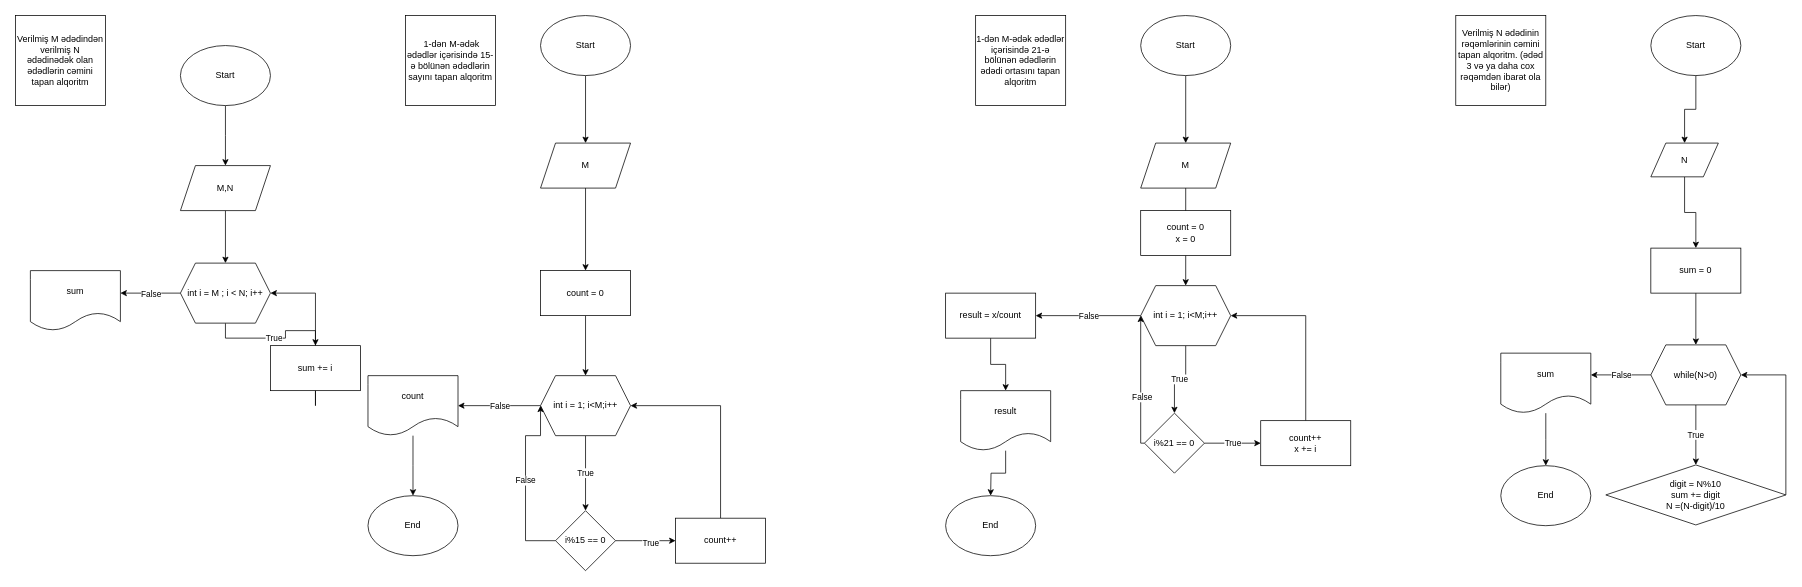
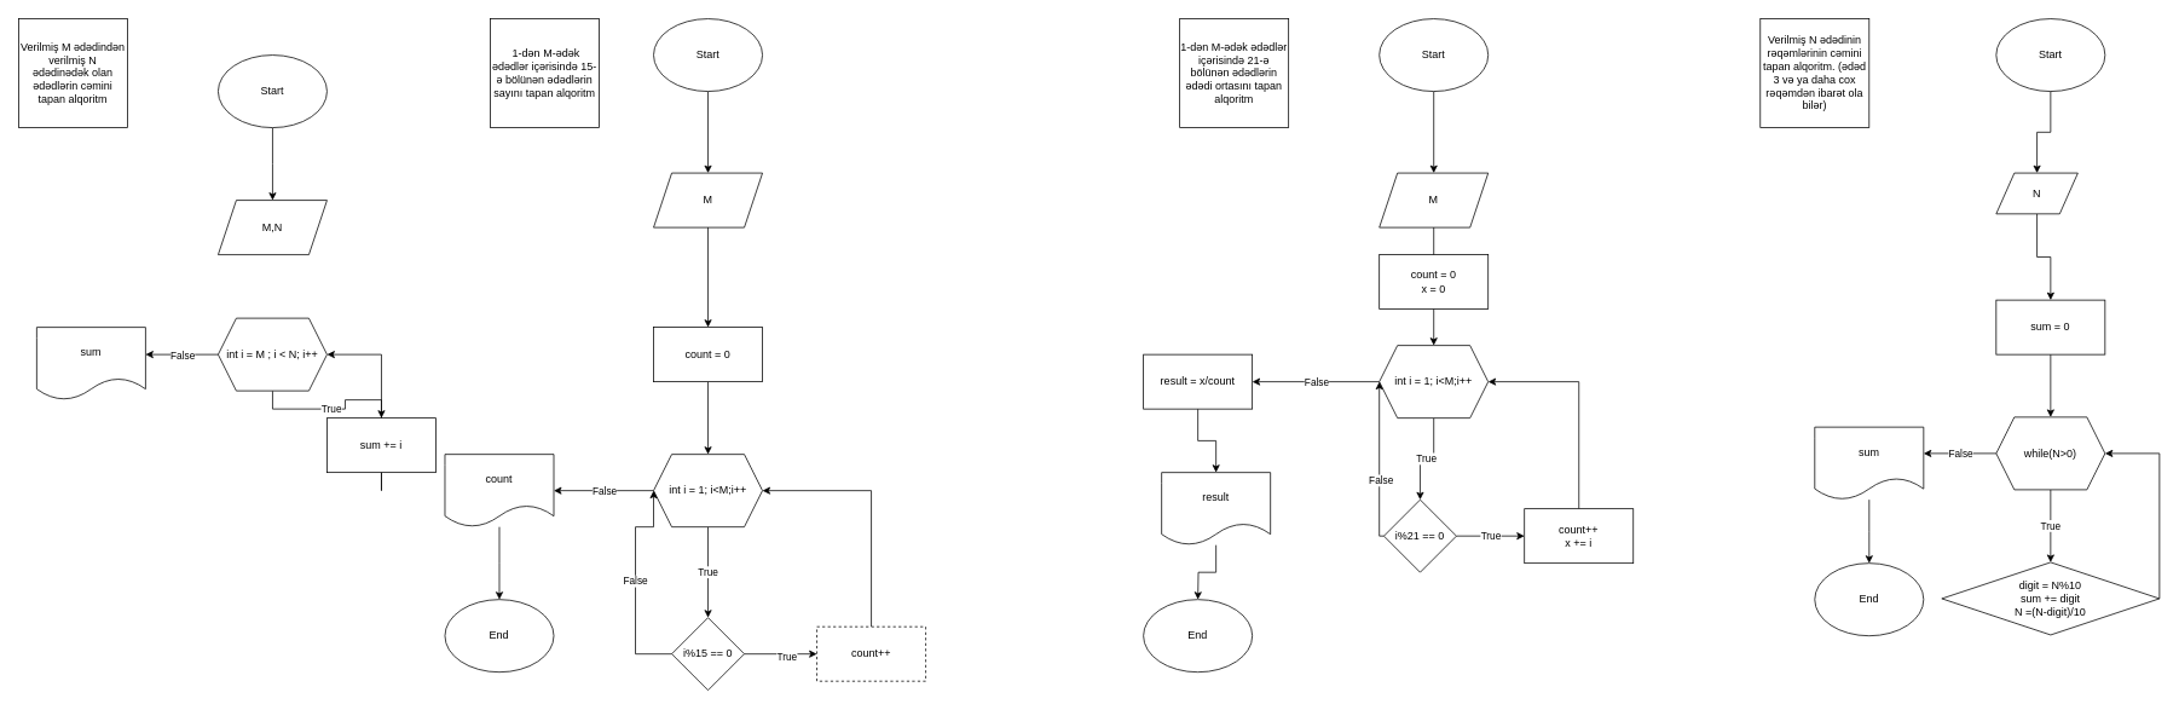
  <mxCell id="0" />
  <mxCell id="1" parent="0" />
  <mxCell id="2" value="Verilmiş M ədədindən verilmiş N ədədinədək olan ədədlərin cəmini tapan alqoritm" style="whiteSpace=wrap;html=1;aspect=fixed;" vertex="1" parent="1"><mxGeometry width="120" height="120" as="geometry" x="20" y="20" /></mxCell>
  <mxCell id="3" value="" style="edgeStyle=orthogonalEdgeStyle;rounded=0;orthogonalLoop=1;jettySize=auto;html=1;" edge="1" parent="1" source="4"><mxGeometry relative="1" as="geometry"><mxPoint x="300" y="220" as="targetPoint" /></mxGeometry></mxCell>
  <mxCell id="4" value="Start" style="ellipse;whiteSpace=wrap;html=1;" vertex="1" parent="1"><mxGeometry x="240" y="60" width="120" height="80" as="geometry" /></mxCell>
- <mxCell id="5" value="" style="edgeStyle=orthogonalEdgeStyle;rounded=0;orthogonalLoop=1;jettySize=auto;html=1;" edge="1" parent="1" source="6" target="9"><mxGeometry relative="1" as="geometry" /></mxCell>
  <mxCell id="6" value="M,N" style="shape=parallelogram;perimeter=parallelogramPerimeter;whiteSpace=wrap;html=1;fixedSize=1;" vertex="1" parent="1"><mxGeometry x="240" y="220" width="120" height="60" as="geometry" /></mxCell>
  <mxCell id="7" value="True" style="edgeStyle=orthogonalEdgeStyle;rounded=0;orthogonalLoop=1;jettySize=auto;html=1;" edge="1" parent="1" source="9" target="11"><mxGeometry relative="1" as="geometry" /></mxCell>
  <mxCell id="8" value="False" style="edgeStyle=orthogonalEdgeStyle;rounded=0;orthogonalLoop=1;jettySize=auto;html=1;" edge="1" parent="1" source="9"><mxGeometry relative="1" as="geometry"><mxPoint x="160" y="390" as="targetPoint" /></mxGeometry></mxCell>
  <mxCell id="9" value="int i = M ; i &amp;lt; N; i++" style="shape=hexagon;perimeter=hexagonPerimeter2;whiteSpace=wrap;html=1;fixedSize=1;" vertex="1" parent="1"><mxGeometry x="240" y="350" width="120" height="80" as="geometry" /></mxCell>
  <mxCell id="10" style="edgeStyle=orthogonalEdgeStyle;rounded=0;orthogonalLoop=1;jettySize=auto;html=1;entryX=1;entryY=0.5;entryDx=0;entryDy=0;" edge="1" parent="1" source="11" target="9"><mxGeometry relative="1" as="geometry"><Array as="points"><mxPoint x="420" y="540" /><mxPoint x="420" y="390" /></Array></mxGeometry></mxCell>
  <mxCell id="11" value="sum += i" style="whiteSpace=wrap;html=1;" vertex="1" parent="1"><mxGeometry x="360" y="460" width="120" height="60" as="geometry" /></mxCell>
  <mxCell id="12" value="sum" style="shape=document;whiteSpace=wrap;html=1;boundedLbl=1;" vertex="1" parent="1"><mxGeometry x="40" y="360" width="120" height="80" as="geometry" /></mxCell>
  <mxCell id="13" value="&amp;nbsp;1-dən M-ədək ədədlər içərisində 15-ə bölünən ədədlərin sayını tapan alqoritm" style="whiteSpace=wrap;html=1;aspect=fixed;" vertex="1" parent="1"><mxGeometry x="540" width="120" height="120" as="geometry" y="20" /></mxCell>
  <mxCell id="14" value="" style="edgeStyle=orthogonalEdgeStyle;rounded=0;orthogonalLoop=1;jettySize=auto;html=1;" edge="1" parent="1" source="15" target="17"><mxGeometry relative="1" as="geometry" /></mxCell>
  <mxCell id="15" value="Start" style="ellipse;whiteSpace=wrap;html=1;" vertex="1" parent="1"><mxGeometry x="720" width="120" height="80" as="geometry" y="20" /></mxCell>
  <mxCell id="16" value="" style="edgeStyle=orthogonalEdgeStyle;rounded=0;orthogonalLoop=1;jettySize=auto;html=1;" edge="1" parent="1" source="22" target="20"><mxGeometry relative="1" as="geometry" /></mxCell>
  <mxCell id="17" value="M" style="shape=parallelogram;perimeter=parallelogramPerimeter;whiteSpace=wrap;html=1;fixedSize=1;" vertex="1" parent="1"><mxGeometry x="720" y="190" width="120" height="60" as="geometry" /></mxCell>
  <mxCell id="18" value="True" style="edgeStyle=orthogonalEdgeStyle;rounded=0;orthogonalLoop=1;jettySize=auto;html=1;" edge="1" parent="1" source="20"><mxGeometry relative="1" as="geometry"><mxPoint x="780" y="680" as="targetPoint" /></mxGeometry></mxCell>
  <mxCell id="19" value="False" style="edgeStyle=orthogonalEdgeStyle;rounded=0;orthogonalLoop=1;jettySize=auto;html=1;" edge="1" parent="1" source="20"><mxGeometry relative="1" as="geometry"><mxPoint x="610" y="540" as="targetPoint" /></mxGeometry></mxCell>
  <mxCell id="20" value="int i = 1; i&amp;lt;M;i++" style="shape=hexagon;perimeter=hexagonPerimeter2;whiteSpace=wrap;html=1;fixedSize=1;" vertex="1" parent="1"><mxGeometry x="720" y="500" width="120" height="80" as="geometry" /></mxCell>
  <mxCell id="21" value="" style="edgeStyle=orthogonalEdgeStyle;rounded=0;orthogonalLoop=1;jettySize=auto;html=1;" edge="1" parent="1" source="17" target="22"><mxGeometry relative="1" as="geometry"><mxPoint x="780" y="250" as="sourcePoint" /><mxPoint x="780" y="500" as="targetPoint" /></mxGeometry></mxCell>
  <mxCell id="22" value="count = 0" style="rounded=0;whiteSpace=wrap;html=1;" vertex="1" parent="1"><mxGeometry x="720" y="360" width="120" height="60" as="geometry" /></mxCell>
  <mxCell id="23" style="edgeStyle=orthogonalEdgeStyle;rounded=0;orthogonalLoop=1;jettySize=auto;html=1;" edge="1" parent="1" source="26" target="28"><mxGeometry relative="1" as="geometry"><mxPoint x="900" y="720" as="targetPoint" /></mxGeometry></mxCell>
  <mxCell id="24" value="True" style="edgeLabel;html=1;align=center;verticalAlign=middle;resizable=0;points=[];" vertex="1" connectable="0" parent="23"><mxGeometry x="0.162" y="-3" relative="1" as="geometry"><mxPoint as="offset" /></mxGeometry></mxCell>
  <mxCell id="25" value="False" style="edgeStyle=orthogonalEdgeStyle;rounded=0;orthogonalLoop=1;jettySize=auto;html=1;entryX=0;entryY=0.5;entryDx=0;entryDy=0;" edge="1" parent="1" source="26" target="20"><mxGeometry relative="1" as="geometry"><Array as="points"><mxPoint x="700" y="720" /><mxPoint x="700" y="580" /><mxPoint x="720" y="580" /></Array></mxGeometry></mxCell>
  <mxCell id="26" value="i%15 == 0" style="rhombus;whiteSpace=wrap;html=1;" vertex="1" parent="1"><mxGeometry x="740" y="680" width="80" height="80" as="geometry" /></mxCell>
  <mxCell id="27" style="edgeStyle=orthogonalEdgeStyle;rounded=0;orthogonalLoop=1;jettySize=auto;html=1;entryX=1;entryY=0.5;entryDx=0;entryDy=0;" edge="1" parent="1" source="28" target="20"><mxGeometry relative="1" as="geometry"><Array as="points"><mxPoint x="960" y="540" /></Array></mxGeometry></mxCell>
- <mxCell id="28" value="count++" style="rounded=0;whiteSpace=wrap;html=1;" vertex="1" parent="1"><mxGeometry x="900" y="690" width="120" height="60" as="geometry" /></mxCell>
+ <mxCell id="28" value="count++" style="rounded=0;whiteSpace=wrap;html=1;dashed=1;" vertex="1" parent="1"><mxGeometry x="900" y="690" width="120" height="60" as="geometry" /></mxCell>
  <mxCell id="29" style="edgeStyle=orthogonalEdgeStyle;rounded=0;orthogonalLoop=1;jettySize=auto;html=1;" edge="1" parent="1" source="30"><mxGeometry relative="1" as="geometry"><mxPoint x="550" y="660" as="targetPoint" /></mxGeometry></mxCell>
  <mxCell id="30" value="count" style="shape=document;whiteSpace=wrap;html=1;boundedLbl=1;" vertex="1" parent="1"><mxGeometry x="490" y="500" width="120" height="80" as="geometry" /></mxCell>
  <mxCell id="31" value="End" style="ellipse;whiteSpace=wrap;html=1;" vertex="1" parent="1"><mxGeometry x="490" y="660" width="120" height="80" as="geometry" /></mxCell>
  <mxCell id="32" value="1-dən M-ədək ədədlər içərisində 21-ə bölünən ədədlərin ədədi ortasını tapan alqoritm" style="whiteSpace=wrap;html=1;aspect=fixed;" vertex="1" parent="1"><mxGeometry x="1300" width="120" height="120" as="geometry" y="20" /></mxCell>
  <mxCell id="33" value="" style="edgeStyle=orthogonalEdgeStyle;rounded=0;orthogonalLoop=1;jettySize=auto;html=1;" edge="1" parent="1" source="34" target="36"><mxGeometry relative="1" as="geometry" /></mxCell>
  <mxCell id="34" value="Start" style="ellipse;whiteSpace=wrap;html=1;" vertex="1" parent="1"><mxGeometry x="1520" width="120" height="80" as="geometry" y="20" /></mxCell>
  <mxCell id="35" value="" style="edgeStyle=orthogonalEdgeStyle;rounded=0;orthogonalLoop=1;jettySize=auto;html=1;" edge="1" parent="1" source="36" target="39"><mxGeometry relative="1" as="geometry" /></mxCell>
  <mxCell id="36" value="M" style="shape=parallelogram;perimeter=parallelogramPerimeter;whiteSpace=wrap;html=1;fixedSize=1;" vertex="1" parent="1"><mxGeometry x="1520" y="190" width="120" height="60" as="geometry" /></mxCell>
  <mxCell id="37" value="True" style="edgeStyle=orthogonalEdgeStyle;rounded=0;orthogonalLoop=1;jettySize=auto;html=1;" edge="1" parent="1" source="39" target="43"><mxGeometry relative="1" as="geometry" /></mxCell>
  <mxCell id="38" value="False" style="edgeStyle=orthogonalEdgeStyle;rounded=0;orthogonalLoop=1;jettySize=auto;html=1;" edge="1" parent="1" source="39"><mxGeometry relative="1" as="geometry"><mxPoint x="1380" y="420" as="targetPoint" /></mxGeometry></mxCell>
  <mxCell id="39" value="int i = 1; i&amp;lt;M;i++" style="shape=hexagon;perimeter=hexagonPerimeter2;whiteSpace=wrap;html=1;fixedSize=1;" vertex="1" parent="1"><mxGeometry x="1520" y="380" width="120" height="80" as="geometry" /></mxCell>
  <mxCell id="40" style="edgeStyle=orthogonalEdgeStyle;rounded=0;orthogonalLoop=1;jettySize=auto;html=1;entryX=0;entryY=0.5;entryDx=0;entryDy=0;" edge="1" parent="1" source="43" target="39"><mxGeometry relative="1" as="geometry"><Array as="points"><mxPoint x="1520" y="590" /></Array></mxGeometry></mxCell>
  <mxCell id="41" value="False" style="edgeLabel;html=1;align=center;verticalAlign=middle;resizable=0;points=[];" vertex="1" connectable="0" parent="40"><mxGeometry x="-0.231" y="-1" relative="1" as="geometry"><mxPoint as="offset" /></mxGeometry></mxCell>
  <mxCell id="42" value="True" style="edgeStyle=orthogonalEdgeStyle;rounded=0;orthogonalLoop=1;jettySize=auto;html=1;" edge="1" parent="1" source="43" target="45"><mxGeometry relative="1" as="geometry" /></mxCell>
  <mxCell id="43" value="i%21 == 0" style="rhombus;whiteSpace=wrap;html=1;" vertex="1" parent="1"><mxGeometry x="1525" y="550" width="80" height="80" as="geometry" /></mxCell>
  <mxCell id="44" style="edgeStyle=orthogonalEdgeStyle;rounded=0;orthogonalLoop=1;jettySize=auto;html=1;entryX=1;entryY=0.5;entryDx=0;entryDy=0;" edge="1" parent="1" source="45" target="39"><mxGeometry relative="1" as="geometry"><Array as="points"><mxPoint x="1740" y="420" /></Array></mxGeometry></mxCell>
  <mxCell id="45" value="count++&lt;br&gt;x += i" style="whiteSpace=wrap;html=1;" vertex="1" parent="1"><mxGeometry x="1680" y="560" width="120" height="60" as="geometry" /></mxCell>
  <mxCell id="46" value="count = 0&lt;br&gt;x = 0" style="rounded=0;whiteSpace=wrap;html=1;" vertex="1" parent="1"><mxGeometry x="1520" y="280" width="120" height="60" as="geometry" /></mxCell>
  <mxCell id="47" value="" style="edgeStyle=orthogonalEdgeStyle;rounded=0;orthogonalLoop=1;jettySize=auto;html=1;" edge="1" parent="1" source="48" target="50"><mxGeometry relative="1" as="geometry" /></mxCell>
  <mxCell id="48" value="result = x/count" style="rounded=0;whiteSpace=wrap;html=1;" vertex="1" parent="1"><mxGeometry x="1260" y="390" width="120" height="60" as="geometry" /></mxCell>
  <mxCell id="49" style="edgeStyle=orthogonalEdgeStyle;rounded=0;orthogonalLoop=1;jettySize=auto;html=1;" edge="1" parent="1" source="50"><mxGeometry relative="1" as="geometry"><mxPoint x="1320" y="660" as="targetPoint" /></mxGeometry></mxCell>
  <mxCell id="50" value="result" style="shape=document;whiteSpace=wrap;html=1;boundedLbl=1;rounded=0;" vertex="1" parent="1"><mxGeometry x="1280" y="520" width="120" height="80" as="geometry" /></mxCell>
  <mxCell id="51" value="End" style="ellipse;whiteSpace=wrap;html=1;" vertex="1" parent="1"><mxGeometry x="1260" y="660" width="120" height="80" as="geometry" /></mxCell>
  <mxCell id="52" value="Verilmiş N ədədinin rəqəmlərinin cəmini tapan alqoritm. (ədəd 3 və ya daha cox rəqəmdən ibarət ola bilər)" style="whiteSpace=wrap;html=1;aspect=fixed;" vertex="1" parent="1"><mxGeometry x="1940" width="120" height="120" as="geometry" y="20" /></mxCell>
  <mxCell id="53" value="" style="edgeStyle=orthogonalEdgeStyle;rounded=0;orthogonalLoop=1;jettySize=auto;html=1;" edge="1" parent="1" source="54" target="56"><mxGeometry relative="1" as="geometry" /></mxCell>
  <mxCell id="54" value="Start" style="ellipse;whiteSpace=wrap;html=1;" vertex="1" parent="1"><mxGeometry x="2200" width="120" height="80" as="geometry" y="20" /></mxCell>
  <mxCell id="55" value="" style="edgeStyle=orthogonalEdgeStyle;rounded=0;orthogonalLoop=1;jettySize=auto;html=1;" edge="1" parent="1" source="56" target="58"><mxGeometry relative="1" as="geometry" /></mxCell>
  <mxCell id="56" value="N" style="shape=parallelogram;perimeter=parallelogramPerimeter;whiteSpace=wrap;html=1;fixedSize=1;" vertex="1" parent="1"><mxGeometry x="2200" y="190" width="90" height="45" as="geometry" /></mxCell>
  <mxCell id="57" value="" style="edgeStyle=orthogonalEdgeStyle;rounded=0;orthogonalLoop=1;jettySize=auto;html=1;" edge="1" parent="1" source="58" target="61"><mxGeometry relative="1" as="geometry" /></mxCell>
  <mxCell id="58" value="sum = 0" style="whiteSpace=wrap;html=1;" vertex="1" parent="1"><mxGeometry x="2200" y="330" width="120" height="60" as="geometry" /></mxCell>
  <mxCell id="59" value="True" style="edgeStyle=orthogonalEdgeStyle;rounded=0;orthogonalLoop=1;jettySize=auto;html=1;" edge="1" parent="1" source="61" target="63"><mxGeometry relative="1" as="geometry" /></mxCell>
  <mxCell id="60" value="False" style="edgeStyle=orthogonalEdgeStyle;rounded=0;orthogonalLoop=1;jettySize=auto;html=1;" edge="1" parent="1" source="61"><mxGeometry relative="1" as="geometry"><mxPoint x="2120" y="499" as="targetPoint" /></mxGeometry></mxCell>
  <mxCell id="61" value="while(N&amp;gt;0)" style="shape=hexagon;perimeter=hexagonPerimeter2;whiteSpace=wrap;html=1;fixedSize=1;" vertex="1" parent="1"><mxGeometry x="2200" y="459" width="120" height="80" as="geometry" /></mxCell>
  <mxCell id="62" style="edgeStyle=orthogonalEdgeStyle;rounded=0;orthogonalLoop=1;jettySize=auto;html=1;entryX=1;entryY=0.5;entryDx=0;entryDy=0;" edge="1" parent="1" source="63" target="61"><mxGeometry relative="1" as="geometry"><Array as="points"><mxPoint x="2380" y="499" /></Array></mxGeometry></mxCell>
  <mxCell id="63" value="digit = N%10&lt;br&gt;sum += digit&lt;br&gt;N =(N-digit)/10" style="rhombus;whiteSpace=wrap;html=1;" vertex="1" parent="1"><mxGeometry x="2140" y="619" width="240" height="80" as="geometry" /></mxCell>
  <mxCell id="64" style="edgeStyle=orthogonalEdgeStyle;rounded=0;orthogonalLoop=1;jettySize=auto;html=1;" edge="1" parent="1" source="65"><mxGeometry relative="1" as="geometry"><mxPoint x="2060" y="620" as="targetPoint" /></mxGeometry></mxCell>
  <mxCell id="65" value="sum" style="shape=document;whiteSpace=wrap;html=1;boundedLbl=1;" vertex="1" parent="1"><mxGeometry x="2000" y="470" width="120" height="80" as="geometry" /></mxCell>
  <mxCell id="66" value="End" style="ellipse;whiteSpace=wrap;html=1;" vertex="1" parent="1"><mxGeometry x="2000" y="620" width="120" height="80" as="geometry" /></mxCell>
